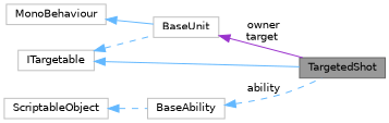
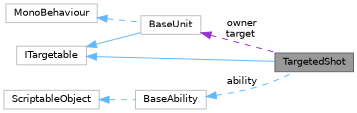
  digraph {
    rankdir=LR
    node [color=grey75 fillcolor=white fontname=Helvetica fontsize=10 shape=box style=filled]
    edge [color=steelblue1 dir=back fontname=Helvetica fontsize=10 labelfontname=Helvetica labelfontsize=10 style=solid]
    n1 [color=gray40 fillcolor=grey60 fontcolor=black height=0.2 label=TargetedShot width=0.4]
    n2 [height=0.2 label=MonoBehaviour width=0.4]
    n3 [height=0.2 label=BaseUnit width=0.4]
    n4 [height=0.2 label=BaseAbility width=0.4]
    n5 [height=0.2 label=ScriptableObject width=0.4]
    n6 [height=0.2 label=ITargetable width=0.4]
-   n2 -> n3
-   n3 -> n1 [color=darkorchid3 label=" owner\ntarget"]
+   n2 -> n3 [style=dashed]
+   n3 -> n1 [color=darkorchid3 label=" owner\ntarget" style=dashed]
    n4 -> n1 [label=" ability" style=dashed]
    n5 -> n4 [style=dashed]
    n6 -> n1
-   n6 -> n3 [style=dashed]
+   n6 -> n3
  }
